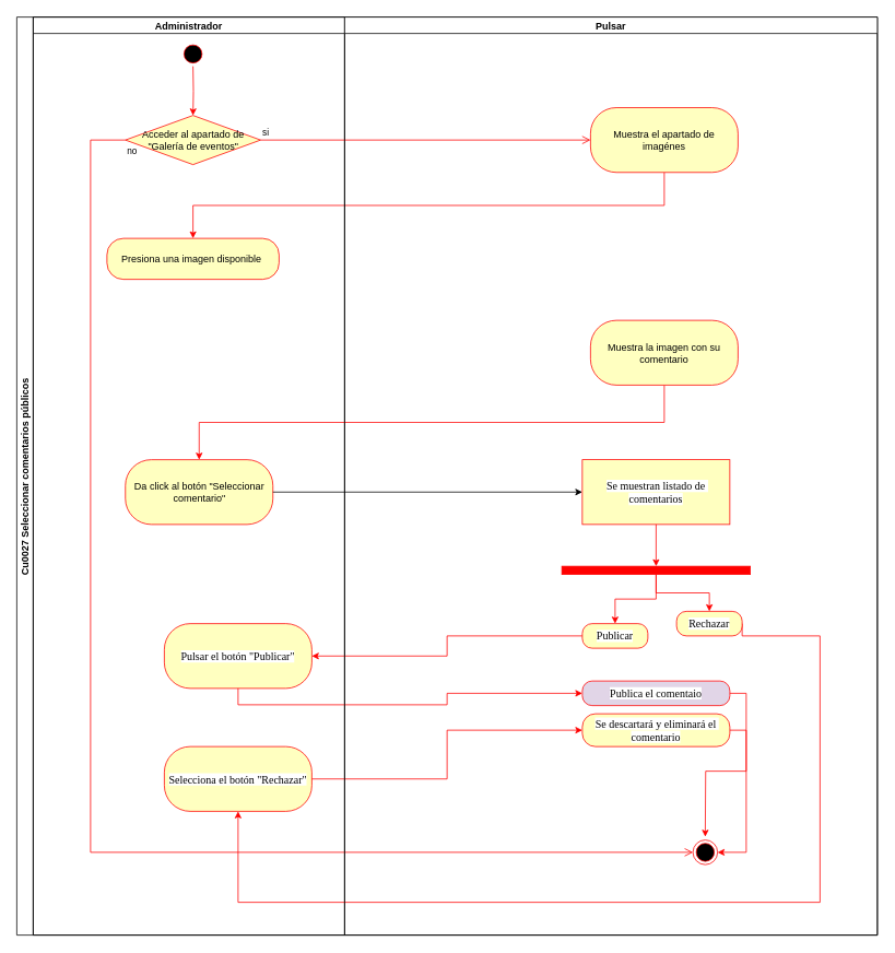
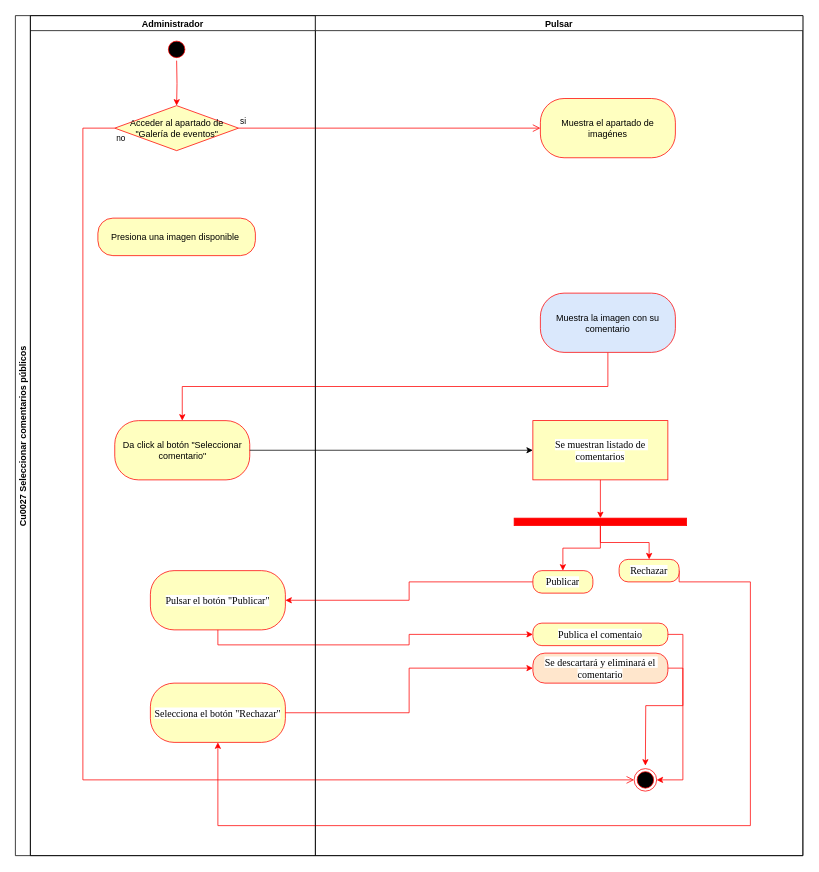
  <mxCell id="0" />
  <mxCell id="1" parent="0" />
  <mxCell id="2" value="Cu0027 Seleccionar comentarios públicos" style="swimlane;childLayout=stackLayout;resizeParent=1;resizeParentMax=0;startSize=20;horizontal=0;horizontalStack=1;fillColor=none;" vertex="1" parent="1"><mxGeometry x="20" y="20" width="1050" height="1120" as="geometry"><mxRectangle x="200" y="80" width="40" height="50" as="alternateBounds" /></mxGeometry></mxCell>
- <mxCell id="3" style="edgeStyle=orthogonalEdgeStyle;rounded=0;orthogonalLoop=1;jettySize=auto;html=1;exitX=0.5;exitY=1;exitDx=0;exitDy=0;entryX=0.5;entryY=0;entryDx=0;entryDy=0;strokeColor=#FF0000;" edge="1" parent="2" source="23" target="8"><mxGeometry relative="1" as="geometry" /></mxCell>
  <mxCell id="4" value="Administrador" style="swimlane;startSize=20;fillColor=none;" vertex="1" parent="2"><mxGeometry x="20" width="380" height="1120" as="geometry" /></mxCell>
  <mxCell id="5" style="edgeStyle=orthogonalEdgeStyle;rounded=0;orthogonalLoop=1;jettySize=auto;html=1;entryX=0.5;entryY=0;entryDx=0;entryDy=0;strokeColor=#FF0000;" edge="1" parent="4" target="11"><mxGeometry relative="1" as="geometry"><mxPoint x="195" y="60" as="sourcePoint" /><mxPoint x="195" y="130" as="targetPoint" /></mxGeometry></mxCell>
  <mxCell id="6" value="" style="ellipse;html=1;shape=startState;fillColor=#000000;strokeColor=#ff0000;fillStyle=auto;" vertex="1" parent="4"><mxGeometry x="180" y="30" width="30" height="30" as="geometry" /></mxCell>
  <mxCell id="7" style="edgeStyle=orthogonalEdgeStyle;rounded=0;orthogonalLoop=1;jettySize=auto;html=1;entryX=0;entryY=0.5;entryDx=0;entryDy=0;strokeColor=#FF0000;" edge="1" parent="4"><mxGeometry relative="1" as="geometry"><Array as="points"><mxPoint x="106" y="871" /><mxPoint x="106" y="652" /></Array><mxPoint x="135" y="652" as="targetPoint" /></mxGeometry></mxCell>
  <mxCell id="8" value="Presiona una imagen disponible&amp;nbsp;" style="rounded=1;whiteSpace=wrap;html=1;arcSize=40;fontColor=#000000;fillColor=#ffffc0;strokeColor=#ff0000;" vertex="1" parent="4"><mxGeometry x="90" y="270" width="210" height="50" as="geometry" /></mxCell>
  <mxCell id="9" value="&lt;font face=&quot;Times New Roman&quot;&gt;&lt;span style=&quot;font-size: 13.333px; white-space-collapse: preserve; background-color: rgb(255, 255, 255);&quot;&gt;Pulsar el botón &quot;Publicar&quot;&lt;/span&gt;&lt;/font&gt;" style="rounded=1;whiteSpace=wrap;html=1;arcSize=40;fontColor=#000000;fillColor=#ffffc0;strokeColor=#ff0000;" vertex="1" parent="4"><mxGeometry x="160" y="740" width="180" height="79" as="geometry" /></mxCell>
  <mxCell id="10" value="&lt;font face=&quot;Times New Roman&quot;&gt;&lt;span style=&quot;font-size: 13.333px; white-space-collapse: preserve; background-color: rgb(255, 255, 255);&quot;&gt;Selecciona el botón &quot;Rechazar&quot;&lt;/span&gt;&lt;/font&gt;" style="rounded=1;whiteSpace=wrap;html=1;arcSize=40;fontColor=#000000;fillColor=#ffffc0;strokeColor=#ff0000;" vertex="1" parent="4"><mxGeometry x="160" y="890" width="180" height="79" as="geometry" /></mxCell>
  <mxCell id="11" value="Acceder al apartado de &quot;Galería de eventos&quot;" style="rhombus;whiteSpace=wrap;html=1;fontColor=#000000;fillColor=#ffffc0;strokeColor=#ff0000;" vertex="1" parent="4"><mxGeometry x="112.5" y="120" width="165" height="60" as="geometry" /></mxCell>
  <mxCell id="12" style="edgeStyle=orthogonalEdgeStyle;rounded=0;orthogonalLoop=1;jettySize=auto;html=1;exitX=0.5;exitY=1;exitDx=0;exitDy=0;" edge="1" parent="4" source="11" target="11"><mxGeometry relative="1" as="geometry" /></mxCell>
  <mxCell id="13" value="Da click al botón &quot;Seleccionar comentario&quot;" style="rounded=1;whiteSpace=wrap;html=1;arcSize=40;fontColor=#000000;fillColor=#ffffc0;strokeColor=#ff0000;" vertex="1" parent="4"><mxGeometry x="112.5" y="540" width="180" height="79" as="geometry" /></mxCell>
  <mxCell id="14" style="edgeStyle=orthogonalEdgeStyle;rounded=0;orthogonalLoop=1;jettySize=auto;html=1;exitX=0.5;exitY=1;exitDx=0;exitDy=0;strokeColor=#FF0000;entryX=0.5;entryY=0;entryDx=0;entryDy=0;" edge="1" parent="2" source="27" target="13"><mxGeometry relative="1" as="geometry"><mxPoint x="215.077" y="520.063" as="targetPoint" /></mxGeometry></mxCell>
  <mxCell id="15" style="edgeStyle=orthogonalEdgeStyle;rounded=0;orthogonalLoop=1;jettySize=auto;html=1;exitX=0;exitY=0.5;exitDx=0;exitDy=0;entryX=1;entryY=0.5;entryDx=0;entryDy=0;fillColor=none;strokeColor=#FF0000;" edge="1" parent="2" source="31" target="9"><mxGeometry relative="1" as="geometry" /></mxCell>
  <mxCell id="16" style="edgeStyle=orthogonalEdgeStyle;rounded=0;orthogonalLoop=1;jettySize=auto;html=1;exitX=0.5;exitY=1;exitDx=0;exitDy=0;entryX=0;entryY=0.5;entryDx=0;entryDy=0;strokeColor=#FF0000;" edge="1" parent="2" source="9" target="34"><mxGeometry relative="1" as="geometry" /></mxCell>
  <mxCell id="17" style="edgeStyle=orthogonalEdgeStyle;rounded=0;orthogonalLoop=1;jettySize=auto;html=1;exitX=1;exitY=0.5;exitDx=0;exitDy=0;entryX=0;entryY=0.5;entryDx=0;entryDy=0;strokeColor=#FF0000;" edge="1" parent="2" source="10" target="36"><mxGeometry relative="1" as="geometry" /></mxCell>
  <mxCell id="18" style="edgeStyle=orthogonalEdgeStyle;rounded=0;orthogonalLoop=1;jettySize=auto;html=1;exitX=1;exitY=0.5;exitDx=0;exitDy=0;entryX=0.5;entryY=1;entryDx=0;entryDy=0;strokeColor=#FF0000;" edge="1" parent="2" source="32" target="10"><mxGeometry relative="1" as="geometry"><Array as="points"><mxPoint x="980" y="755" /><mxPoint x="980" y="1080" /><mxPoint x="270" y="1080" /></Array></mxGeometry></mxCell>
  <mxCell id="19" value="si" style="edgeStyle=orthogonalEdgeStyle;html=1;align=left;verticalAlign=bottom;endArrow=open;endSize=8;strokeColor=#ff0000;rounded=0;entryX=0;entryY=0.5;entryDx=0;entryDy=0;" edge="1" parent="2" source="11" target="23"><mxGeometry x="-1" relative="1" as="geometry"><mxPoint x="360" y="160" as="targetPoint" /></mxGeometry></mxCell>
  <mxCell id="20" value="no" style="edgeStyle=orthogonalEdgeStyle;html=1;align=left;verticalAlign=top;endArrow=open;endSize=8;strokeColor=#ff0000;rounded=0;entryX=0;entryY=0.5;entryDx=0;entryDy=0;" edge="1" parent="2" source="11" target="26"><mxGeometry x="-1" relative="1" as="geometry"><mxPoint x="220" y="240" as="targetPoint" /><Array as="points"><mxPoint x="90" y="150" /><mxPoint x="90" y="1019" /></Array></mxGeometry></mxCell>
  <mxCell id="21" style="edgeStyle=orthogonalEdgeStyle;rounded=0;orthogonalLoop=1;jettySize=auto;html=1;entryX=0;entryY=0.5;entryDx=0;entryDy=0;" edge="1" parent="2" source="13" target="24"><mxGeometry relative="1" as="geometry" /></mxCell>
  <mxCell id="22" value="Pulsar" style="swimlane;startSize=20;" vertex="1" parent="2"><mxGeometry x="400" width="650" height="1120" as="geometry" /></mxCell>
  <mxCell id="23" value="Muestra el apartado de imagénes" style="rounded=1;whiteSpace=wrap;html=1;arcSize=40;fontColor=#000000;fillColor=#ffffc0;strokeColor=#ff0000;" vertex="1" parent="22"><mxGeometry x="300" y="110.5" width="180" height="79" as="geometry" /></mxCell>
  <mxCell id="24" value="&lt;font face=&quot;Times New Roman&quot;&gt;&lt;span style=&quot;font-size: 13.333px; white-space-collapse: preserve; background-color: rgb(255, 255, 255);&quot;&gt;Se muestran listado de comentarios&lt;/span&gt;&lt;/font&gt;" style="whiteSpace=wrap;html=1;arcSize=40;fontColor=#000000;fillColor=#ffffc0;strokeColor=#ff0000;rounded=0;" vertex="1" parent="22"><mxGeometry x="290" y="540" width="180" height="79" as="geometry" /></mxCell>
  <mxCell id="25" style="edgeStyle=orthogonalEdgeStyle;rounded=0;orthogonalLoop=1;jettySize=auto;html=1;exitX=0.5;exitY=1;exitDx=0;exitDy=0;entryX=0.5;entryY=0;entryDx=0;entryDy=0;strokeColor=#FF0000;" edge="1" parent="22" source="24" target="30"><mxGeometry relative="1" as="geometry" /></mxCell>
  <mxCell id="26" value="" style="ellipse;html=1;shape=endState;fillColor=#000000;strokeColor=#ff0000;" vertex="1" parent="22"><mxGeometry x="425" y="1004" width="30" height="30" as="geometry" /></mxCell>
- <mxCell id="27" value="Muestra la imagen con su comentario" style="rounded=1;whiteSpace=wrap;html=1;arcSize=40;fontColor=#000000;fillColor=#ffffc0;strokeColor=#ff0000;" vertex="1" parent="22"><mxGeometry x="300" y="370" width="180" height="79" as="geometry" /></mxCell>
+ <mxCell id="27" value="Muestra la imagen con su comentario" style="rounded=1;whiteSpace=wrap;html=1;arcSize=40;fontColor=#000000;fillColor=#dae8fc;strokeColor=#ff0000;" vertex="1" parent="22"><mxGeometry x="300" y="370" width="180" height="79" as="geometry" /></mxCell>
  <mxCell id="28" style="edgeStyle=orthogonalEdgeStyle;rounded=0;orthogonalLoop=1;jettySize=auto;html=1;exitX=0.5;exitY=1;exitDx=0;exitDy=0;entryX=0.5;entryY=0;entryDx=0;entryDy=0;strokeColor=#FF0000;" edge="1" parent="22" source="30" target="31"><mxGeometry relative="1" as="geometry" /></mxCell>
  <mxCell id="29" style="edgeStyle=orthogonalEdgeStyle;rounded=0;orthogonalLoop=1;jettySize=auto;html=1;exitX=0.5;exitY=1;exitDx=0;exitDy=0;entryX=0.5;entryY=0;entryDx=0;entryDy=0;strokeColor=#FF0000;" edge="1" parent="22" source="30" target="32"><mxGeometry relative="1" as="geometry" /></mxCell>
  <mxCell id="30" value="" style="rounded=0;whiteSpace=wrap;html=1;strokeColor=#FF0000;fillColor=#FF0000;" vertex="1" parent="22"><mxGeometry x="265" y="670" width="230" height="10" as="geometry" /></mxCell>
  <mxCell id="31" value="&lt;font face=&quot;Times New Roman&quot;&gt;&lt;span style=&quot;font-size: 13.333px; white-space-collapse: preserve; background-color: rgb(255, 255, 255);&quot;&gt;Publicar&lt;/span&gt;&lt;/font&gt;" style="rounded=1;whiteSpace=wrap;html=1;arcSize=40;fontColor=#000000;fillColor=#ffffc0;strokeColor=#ff0000;" vertex="1" parent="22"><mxGeometry x="290" y="740" width="80" height="30" as="geometry" /></mxCell>
  <mxCell id="32" value="&lt;font face=&quot;Times New Roman&quot;&gt;&lt;span style=&quot;font-size: 13.333px; white-space-collapse: preserve; background-color: rgb(255, 255, 255);&quot;&gt;Rechazar&lt;/span&gt;&lt;/font&gt;" style="rounded=1;whiteSpace=wrap;html=1;arcSize=40;fontColor=#000000;fillColor=#ffffc0;strokeColor=#ff0000;" vertex="1" parent="22"><mxGeometry x="405" y="725" width="80" height="30" as="geometry" /></mxCell>
  <mxCell id="33" style="edgeStyle=orthogonalEdgeStyle;rounded=0;orthogonalLoop=1;jettySize=auto;html=1;exitX=1;exitY=0.5;exitDx=0;exitDy=0;strokeColor=#FF0000;" edge="1" parent="22" source="34"><mxGeometry relative="1" as="geometry"><mxPoint x="440" y="1000" as="targetPoint" /></mxGeometry></mxCell>
- <mxCell id="34" value="&lt;font face=&quot;Times New Roman&quot;&gt;&lt;span style=&quot;font-size: 13.333px; white-space-collapse: preserve; background-color: rgb(255, 255, 255);&quot;&gt;Publica el comentaio&lt;/span&gt;&lt;/font&gt;" style="rounded=1;whiteSpace=wrap;html=1;arcSize=40;fontColor=#000000;fillColor=#e1d5e7;strokeColor=#ff0000;" vertex="1" parent="22"><mxGeometry x="290" y="810" width="180" height="30" as="geometry" /></mxCell>
+ <mxCell id="34" value="&lt;font face=&quot;Times New Roman&quot;&gt;&lt;span style=&quot;font-size: 13.333px; white-space-collapse: preserve; background-color: rgb(255, 255, 255);&quot;&gt;Publica el comentaio&lt;/span&gt;&lt;/font&gt;" style="rounded=1;whiteSpace=wrap;html=1;arcSize=40;fontColor=#000000;fillColor=#ffffc0;strokeColor=#ff0000;" vertex="1" parent="22"><mxGeometry x="290" y="810" width="180" height="30" as="geometry" /></mxCell>
  <mxCell id="35" style="edgeStyle=orthogonalEdgeStyle;rounded=0;orthogonalLoop=1;jettySize=auto;html=1;exitX=1;exitY=0.5;exitDx=0;exitDy=0;entryX=1;entryY=0.5;entryDx=0;entryDy=0;strokeColor=#FF0000;" edge="1" parent="22" source="36" target="26"><mxGeometry relative="1" as="geometry"><Array as="points"><mxPoint x="490" y="870" /><mxPoint x="490" y="1019" /></Array></mxGeometry></mxCell>
- <mxCell id="36" value="&lt;font face=&quot;Times New Roman&quot;&gt;&lt;span style=&quot;font-size: 13.333px; white-space-collapse: preserve; background-color: rgb(255, 255, 255);&quot;&gt;Se descartará y eliminará el comentario&lt;/span&gt;&lt;/font&gt;" style="rounded=1;whiteSpace=wrap;html=1;arcSize=40;fontColor=#000000;fillColor=#ffffc0;strokeColor=#ff0000;" vertex="1" parent="22"><mxGeometry x="290" y="850" width="180" height="40" as="geometry" /></mxCell>
+ <mxCell id="36" value="&lt;font face=&quot;Times New Roman&quot;&gt;&lt;span style=&quot;font-size: 13.333px; white-space-collapse: preserve; background-color: rgb(255, 255, 255);&quot;&gt;Se descartará y eliminará el comentario&lt;/span&gt;&lt;/font&gt;" style="rounded=1;whiteSpace=wrap;html=1;arcSize=40;fontColor=#000000;fillColor=#ffe6cc;strokeColor=#ff0000;" vertex="1" parent="22"><mxGeometry x="290" y="850" width="180" height="40" as="geometry" /></mxCell>
